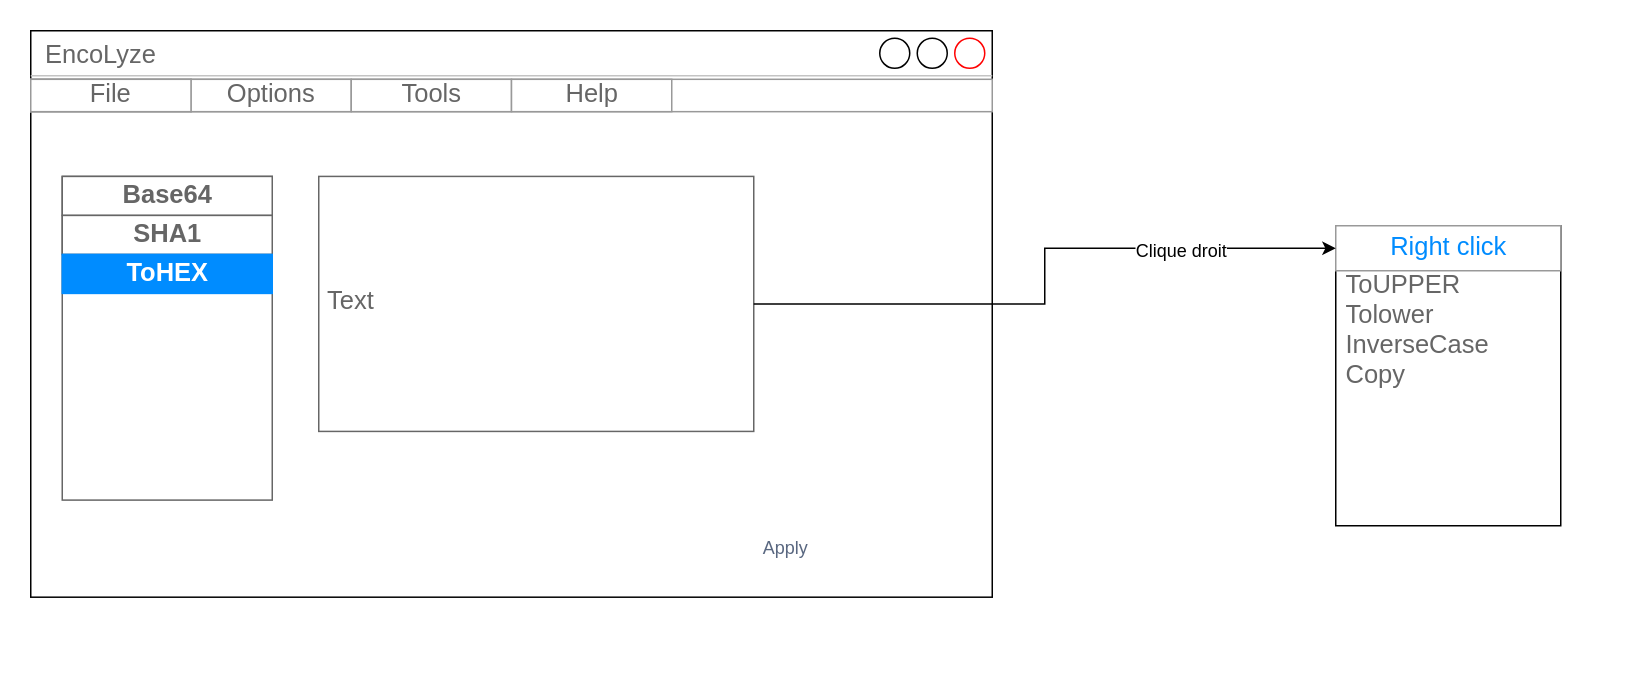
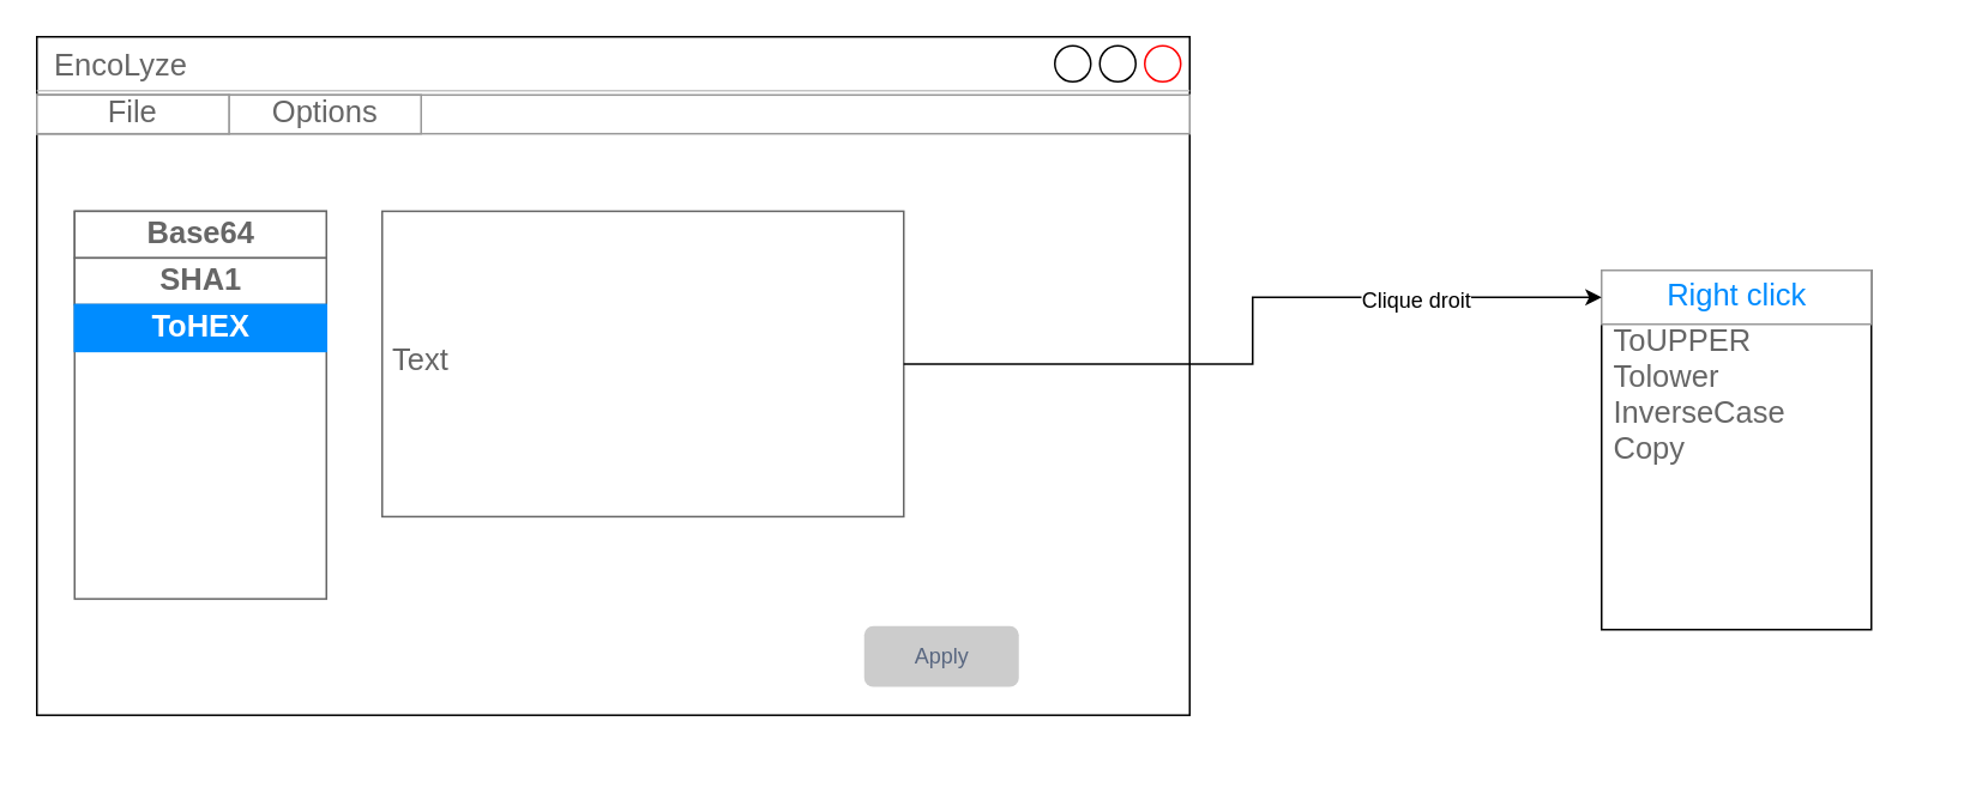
  <mxCell id="0" />
  <mxCell id="1" parent="0" />
  <mxCell id="2" value="" style="group;strokeColor=none;" vertex="1" connectable="0" parent="1"><mxGeometry x="20" y="20" width="641" height="410" as="geometry" /></mxCell>
  <mxCell id="3" value="EncoLyze" style="strokeWidth=1;shadow=0;dashed=0;align=center;html=1;shape=mxgraph.mockup.containers.window;align=left;verticalAlign=top;spacingLeft=8;strokeColor2=#FF0000;strokeColor3=#c4c4c4;fontColor=#666666;mainText=;fontSize=17;labelBackgroundColor=none;" vertex="1" parent="2"><mxGeometry width="641" height="377.632" as="geometry" /></mxCell>
  <mxCell id="4" value="" style="strokeWidth=1;shadow=0;dashed=0;align=center;html=1;shape=mxgraph.mockup.containers.rrect;rSize=0;strokeColor=#666666;" vertex="1" parent="2"><mxGeometry x="21" y="97.105" width="140" height="215.789" as="geometry" /></mxCell>
  <mxCell id="5" value="Base64" style="strokeColor=inherit;fillColor=inherit;gradientColor=inherit;strokeWidth=1;shadow=0;dashed=0;align=center;html=1;shape=mxgraph.mockup.containers.rrect;rSize=0;fontSize=17;fontColor=#666666;fontStyle=1;resizeWidth=1;" vertex="1" parent="4"><mxGeometry width="140" height="26" relative="1" as="geometry" /></mxCell>
  <mxCell id="6" value="SHA1" style="strokeColor=inherit;fillColor=inherit;gradientColor=inherit;strokeWidth=1;shadow=0;dashed=0;align=center;html=1;shape=mxgraph.mockup.containers.rrect;rSize=0;fontSize=17;fontColor=#666666;fontStyle=1;resizeWidth=1;" vertex="1" parent="4"><mxGeometry width="140" height="26" relative="1" as="geometry"><mxPoint y="26" as="offset" /></mxGeometry></mxCell>
  <mxCell id="7" value="&lt;div&gt;ToHEX&lt;/div&gt;" style="strokeWidth=1;shadow=0;dashed=0;align=center;html=1;shape=mxgraph.mockup.containers.rrect;rSize=0;fontSize=17;fontColor=#ffffff;fontStyle=1;fillColor=#008cff;strokeColor=#008cff;resizeWidth=1;" vertex="1" parent="4"><mxGeometry width="140" height="26" relative="1" as="geometry"><mxPoint y="52" as="offset" /></mxGeometry></mxCell>
  <mxCell id="8" value="" style="strokeWidth=1;shadow=0;dashed=0;align=center;html=1;shape=mxgraph.mockup.forms.rrect;rSize=0;strokeColor=#999999;" vertex="1" parent="2"><mxGeometry y="32.368" width="641" height="21.579" as="geometry" /></mxCell>
  <mxCell id="9" value="File" style="strokeColor=inherit;fillColor=inherit;gradientColor=inherit;strokeWidth=1;shadow=0;dashed=0;align=center;html=1;shape=mxgraph.mockup.forms.rrect;rSize=0;fontSize=17;fontColor=#666666;" vertex="1" parent="8"><mxGeometry width="106.833" height="21.579" as="geometry" /></mxCell>
  <mxCell id="10" value="Options" style="strokeColor=inherit;fillColor=inherit;gradientColor=inherit;strokeWidth=1;shadow=0;dashed=0;align=center;html=1;shape=mxgraph.mockup.forms.rrect;rSize=0;fontSize=17;fontColor=#666666;" vertex="1" parent="8"><mxGeometry x="106.833" width="106.833" height="21.579" as="geometry" /></mxCell>
  <mxCell id="11" value="&lt;div&gt;File&lt;/div&gt;" style="strokeColor=inherit;fillColor=inherit;gradientColor=inherit;strokeWidth=1;shadow=0;dashed=0;align=center;html=1;shape=mxgraph.mockup.forms.rrect;rSize=0;fontSize=17;fontColor=#666666;" vertex="1" parent="8"><mxGeometry width="106.833" height="21.579" as="geometry" /></mxCell>
- <mxCell id="12" value="Tools" style="strokeColor=inherit;fillColor=inherit;gradientColor=inherit;strokeWidth=1;shadow=0;dashed=0;align=center;html=1;shape=mxgraph.mockup.forms.rrect;rSize=0;fontSize=17;fontColor=#666666;" vertex="1" parent="8"><mxGeometry x="213.667" width="106.833" height="21.579" as="geometry" /></mxCell>
- <mxCell id="13" value="Help" style="strokeColor=inherit;fillColor=inherit;gradientColor=inherit;strokeWidth=1;shadow=0;dashed=0;align=center;html=1;shape=mxgraph.mockup.forms.rrect;rSize=0;fontSize=17;fontColor=#666666;" vertex="1" parent="8"><mxGeometry x="320.5" width="106.833" height="21.579" as="geometry" /></mxCell>
  <mxCell id="14" value="Text" style="strokeWidth=1;shadow=0;dashed=0;align=center;html=1;shape=mxgraph.mockup.text.textBox;fontColor=#666666;align=left;fontSize=17;spacingLeft=4;spacingTop=-3;strokeColor=#666666;mainText=" vertex="1" parent="2"><mxGeometry x="192" y="97.105" width="290" height="170" as="geometry" /></mxCell>
- <mxCell id="15" value="&lt;div&gt;Apply&lt;/div&gt;" style="rounded=1;fillColor=#ffffff;strokeColor=none;html=1;fontColor=#596780;align=center;verticalAlign=middle;fontStyle=0;fontSize=12;" vertex="1" parent="2"><mxGeometry x="460" y="328" width="86" height="33.825" as="geometry" /></mxCell>
+ <mxCell id="15" value="&lt;div&gt;Apply&lt;/div&gt;" style="rounded=1;fillColor=#CCCCCC;strokeColor=none;html=1;fontColor=#596780;align=center;verticalAlign=middle;fontStyle=0;fontSize=12" vertex="1" parent="2"><mxGeometry x="460" y="328" width="86" height="33.825" as="geometry" /></mxCell>
  <mxCell id="16" value="" style="strokeWidth=1;shadow=0;dashed=0;align=center;html=1;shape=mxgraph.mockup.forms.rrect;rSize=0;strokeColor=#000000;fillColor=#ffffff;direction=west;" vertex="1" parent="1"><mxGeometry x="890" y="150" width="150" height="200" as="geometry" /></mxCell>
  <mxCell id="17" value="Right click" style="strokeWidth=1;shadow=0;dashed=0;align=center;html=1;shape=mxgraph.mockup.forms.rrect;rSize=0;strokeColor=#999999;fontColor=#008cff;fontSize=17;fillColor=#ffffff;resizeWidth=1;" vertex="1" parent="16"><mxGeometry width="150" height="30" relative="1" as="geometry" /></mxCell>
  <mxCell id="18" value="ToUPPER" style="strokeWidth=1;shadow=0;dashed=0;align=center;html=1;shape=mxgraph.mockup.forms.anchor;fontSize=17;fontColor=#666666;align=left;spacingLeft=5;resizeWidth=1;strokeColor=none;fillColor=none;" vertex="1" parent="16"><mxGeometry width="150" height="20" relative="1" as="geometry"><mxPoint y="30" as="offset" /></mxGeometry></mxCell>
  <mxCell id="19" value="&lt;div&gt;Tolower&lt;/div&gt;" style="strokeWidth=1;shadow=0;align=center;html=1;shape=mxgraph.mockup.forms.anchor;fontSize=17;fontColor=#666666;align=left;spacingLeft=5;resizeWidth=1;strokeColor=none;fillColor=none;" vertex="1" parent="16"><mxGeometry width="150" height="20" relative="1" as="geometry"><mxPoint y="50" as="offset" /></mxGeometry></mxCell>
  <mxCell id="20" value="InverseCase" style="strokeWidth=1;shadow=0;dashed=0;align=center;html=1;shape=mxgraph.mockup.forms.rrect;rSize=0;fontSize=17;fontColor=#666666;align=left;spacingLeft=5;fillColor=none;strokeColor=none;resizeWidth=1;" vertex="1" parent="16"><mxGeometry width="150" height="20" relative="1" as="geometry"><mxPoint y="70" as="offset" /></mxGeometry></mxCell>
  <mxCell id="21" value="&lt;div&gt;Copy&lt;/div&gt;" style="strokeWidth=1;shadow=0;dashed=0;align=center;html=1;shape=mxgraph.mockup.forms.anchor;fontSize=17;fontColor=#666666;align=left;spacingLeft=5;resizeWidth=1;strokeColor=none;" vertex="1" parent="16"><mxGeometry width="150" height="20" relative="1" as="geometry"><mxPoint y="90" as="offset" /></mxGeometry></mxCell>
  <mxCell id="22" style="edgeStyle=orthogonalEdgeStyle;rounded=0;orthogonalLoop=1;jettySize=auto;html=1;" edge="1" parent="1" source="14" target="17"><mxGeometry relative="1" as="geometry" /></mxCell>
  <mxCell id="23" value="&lt;div&gt;Clique droit&lt;/div&gt;" style="text;html=1;align=center;verticalAlign=middle;resizable=0;points=[];labelBackgroundColor=#ffffff;" vertex="1" connectable="0" parent="22"><mxGeometry x="0.516" y="-1" relative="1" as="geometry"><mxPoint as="offset" /></mxGeometry></mxCell>
  <mxCell id="24" value="" style="strokeWidth=1;shadow=0;dashed=0;align=center;html=1;shape=mxgraph.mockup.forms.anchor;fontSize=17;fontColor=#666666;align=left;spacingLeft=5;resizeWidth=1;strokeColor=none;" vertex="1" parent="1"><mxGeometry x="920" y="170" width="150" height="20" as="geometry"><mxPoint y="90" as="offset" /></mxGeometry></mxCell>
